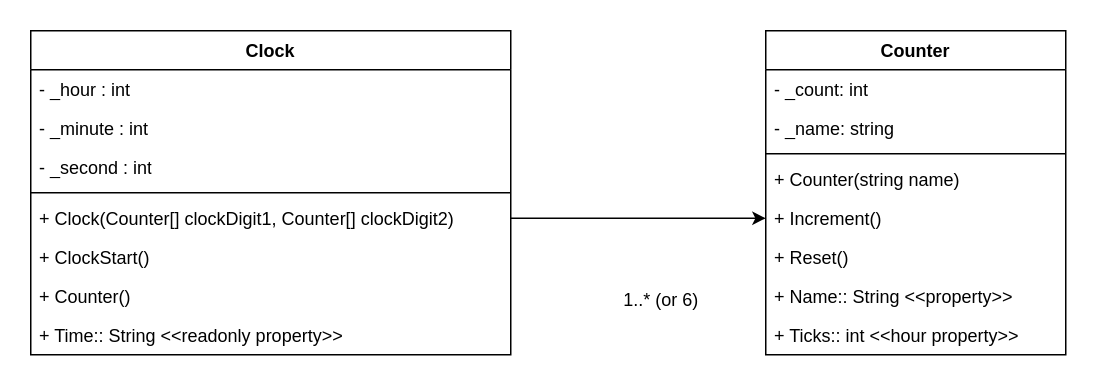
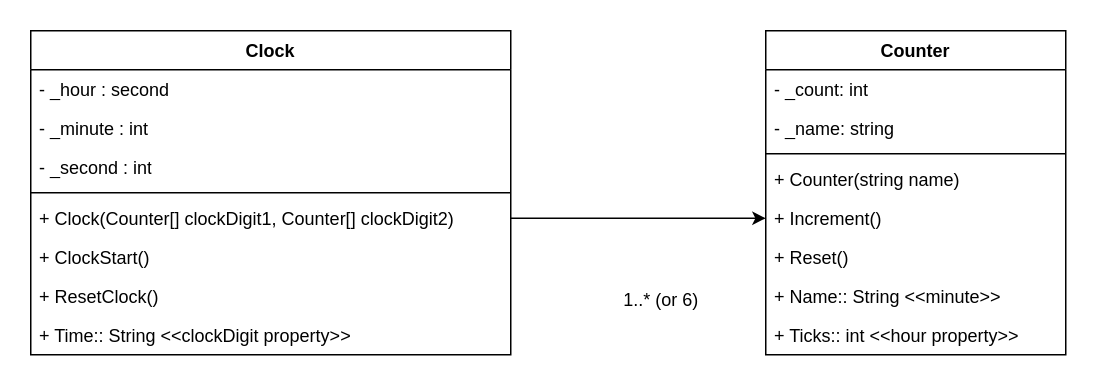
  <mxCell id="0" />
  <mxCell id="1" parent="0" />
  <mxCell id="2" value="" style="edgeStyle=orthogonalEdgeStyle;rounded=0;orthogonalLoop=1;jettySize=auto;html=1;exitX=1;exitY=0.5;exitDx=0;exitDy=0;" edge="1" parent="1" source="8" target="17"><mxGeometry relative="1" as="geometry" /></mxCell>
  <mxCell id="3" value="Clock" style="swimlane;fontStyle=1;align=center;verticalAlign=top;childLayout=stackLayout;horizontal=1;startSize=26;horizontalStack=0;resizeParent=1;resizeParentMax=0;resizeLast=0;collapsible=1;marginBottom=0;whiteSpace=wrap;html=1;" vertex="1" parent="1"><mxGeometry x="20" y="20" width="320" height="216" as="geometry" /></mxCell>
- <mxCell id="4" value="- _hour : int" style="text;strokeColor=none;fillColor=none;align=left;verticalAlign=top;spacingLeft=4;spacingRight=4;overflow=hidden;rotatable=0;points=[[0,0.5],[1,0.5]];portConstraint=eastwest;whiteSpace=wrap;html=1;" vertex="1" parent="3"><mxGeometry y="26" width="320" height="26" as="geometry" /></mxCell>
+ <mxCell id="4" value="- _hour : second" style="text;strokeColor=none;fillColor=none;align=left;verticalAlign=top;spacingLeft=4;spacingRight=4;overflow=hidden;rotatable=0;points=[[0,0.5],[1,0.5]];portConstraint=eastwest;whiteSpace=wrap;html=1;" vertex="1" parent="3"><mxGeometry y="26" width="320" height="26" as="geometry" /></mxCell>
  <mxCell id="5" value="- _minute : int" style="text;strokeColor=none;fillColor=none;align=left;verticalAlign=top;spacingLeft=4;spacingRight=4;overflow=hidden;rotatable=0;points=[[0,0.5],[1,0.5]];portConstraint=eastwest;whiteSpace=wrap;html=1;" vertex="1" parent="3"><mxGeometry y="52" width="320" height="26" as="geometry" /></mxCell>
  <mxCell id="6" value="- _second : int" style="text;strokeColor=none;fillColor=none;align=left;verticalAlign=top;spacingLeft=4;spacingRight=4;overflow=hidden;rotatable=0;points=[[0,0.5],[1,0.5]];portConstraint=eastwest;whiteSpace=wrap;html=1;" vertex="1" parent="3"><mxGeometry y="78" width="320" height="26" as="geometry" /></mxCell>
  <mxCell id="7" value="" style="line;strokeWidth=1;fillColor=none;align=left;verticalAlign=middle;spacingTop=-1;spacingLeft=3;spacingRight=3;rotatable=0;labelPosition=right;points=[];portConstraint=eastwest;strokeColor=inherit;" vertex="1" parent="3"><mxGeometry y="104" width="320" height="8" as="geometry" /></mxCell>
  <mxCell id="8" value="+ Clock(Counter[] clockDigit1, Counter[] clockDigit2)" style="text;strokeColor=none;fillColor=none;align=left;verticalAlign=top;spacingLeft=4;spacingRight=4;overflow=hidden;rotatable=0;points=[[0,0.5],[1,0.5]];portConstraint=eastwest;whiteSpace=wrap;html=1;" vertex="1" parent="3"><mxGeometry y="112" width="320" height="26" as="geometry" /></mxCell>
  <mxCell id="9" value="+ ClockStart()" style="text;strokeColor=none;fillColor=none;align=left;verticalAlign=top;spacingLeft=4;spacingRight=4;overflow=hidden;rotatable=0;points=[[0,0.5],[1,0.5]];portConstraint=eastwest;whiteSpace=wrap;html=1;" vertex="1" parent="3"><mxGeometry y="138" width="320" height="26" as="geometry" /></mxCell>
- <mxCell id="10" value="+ Counter()" style="text;strokeColor=none;fillColor=none;align=left;verticalAlign=top;spacingLeft=4;spacingRight=4;overflow=hidden;rotatable=0;points=[[0,0.5],[1,0.5]];portConstraint=eastwest;whiteSpace=wrap;html=1;" vertex="1" parent="3"><mxGeometry y="164" width="320" height="26" as="geometry" /></mxCell>
- <mxCell id="11" value="+ Time:: String &amp;lt;&amp;lt;readonly property&amp;gt;&amp;gt;" style="text;strokeColor=none;fillColor=none;align=left;verticalAlign=top;spacingLeft=4;spacingRight=4;overflow=hidden;rotatable=0;points=[[0,0.5],[1,0.5]];portConstraint=eastwest;whiteSpace=wrap;html=1;" vertex="1" parent="3"><mxGeometry y="190" width="320" height="26" as="geometry" /></mxCell>
+ <mxCell id="10" value="+ ResetClock()" style="text;strokeColor=none;fillColor=none;align=left;verticalAlign=top;spacingLeft=4;spacingRight=4;overflow=hidden;rotatable=0;points=[[0,0.5],[1,0.5]];portConstraint=eastwest;whiteSpace=wrap;html=1;" vertex="1" parent="3"><mxGeometry y="164" width="320" height="26" as="geometry" /></mxCell>
+ <mxCell id="11" value="+ Time:: String &amp;lt;&amp;lt;clockDigit property&amp;gt;&amp;gt;" style="text;strokeColor=none;fillColor=none;align=left;verticalAlign=top;spacingLeft=4;spacingRight=4;overflow=hidden;rotatable=0;points=[[0,0.5],[1,0.5]];portConstraint=eastwest;whiteSpace=wrap;html=1;" vertex="1" parent="3"><mxGeometry y="190" width="320" height="26" as="geometry" /></mxCell>
  <mxCell id="12" value="Counter" style="swimlane;fontStyle=1;align=center;verticalAlign=top;childLayout=stackLayout;horizontal=1;startSize=26;horizontalStack=0;resizeParent=1;resizeParentMax=0;resizeLast=0;collapsible=1;marginBottom=0;whiteSpace=wrap;html=1;" vertex="1" parent="1"><mxGeometry x="510" y="20" width="200" height="216" as="geometry" /></mxCell>
  <mxCell id="13" value="- _count: int&lt;br&gt;" style="text;strokeColor=none;fillColor=none;align=left;verticalAlign=top;spacingLeft=4;spacingRight=4;overflow=hidden;rotatable=0;points=[[0,0.5],[1,0.5]];portConstraint=eastwest;whiteSpace=wrap;html=1;" vertex="1" parent="12"><mxGeometry y="26" width="200" height="26" as="geometry" /></mxCell>
  <mxCell id="14" value="- _name: string" style="text;strokeColor=none;fillColor=none;align=left;verticalAlign=top;spacingLeft=4;spacingRight=4;overflow=hidden;rotatable=0;points=[[0,0.5],[1,0.5]];portConstraint=eastwest;whiteSpace=wrap;html=1;" vertex="1" parent="12"><mxGeometry y="52" width="200" height="26" as="geometry" /></mxCell>
  <mxCell id="15" value="" style="line;strokeWidth=1;fillColor=none;align=left;verticalAlign=middle;spacingTop=-1;spacingLeft=3;spacingRight=3;rotatable=0;labelPosition=right;points=[];portConstraint=eastwest;strokeColor=inherit;" vertex="1" parent="12"><mxGeometry y="78" width="200" height="8" as="geometry" /></mxCell>
  <mxCell id="16" value="+ Counter(string name)" style="text;strokeColor=none;fillColor=none;align=left;verticalAlign=top;spacingLeft=4;spacingRight=4;overflow=hidden;rotatable=0;points=[[0,0.5],[1,0.5]];portConstraint=eastwest;whiteSpace=wrap;html=1;" vertex="1" parent="12"><mxGeometry y="86" width="200" height="26" as="geometry" /></mxCell>
  <mxCell id="17" value="+ Increment()" style="text;strokeColor=none;fillColor=none;align=left;verticalAlign=top;spacingLeft=4;spacingRight=4;overflow=hidden;rotatable=0;points=[[0,0.5],[1,0.5]];portConstraint=eastwest;whiteSpace=wrap;html=1;" vertex="1" parent="12"><mxGeometry y="112" width="200" height="26" as="geometry" /></mxCell>
  <mxCell id="18" value="+ Reset()" style="text;strokeColor=none;fillColor=none;align=left;verticalAlign=top;spacingLeft=4;spacingRight=4;overflow=hidden;rotatable=0;points=[[0,0.5],[1,0.5]];portConstraint=eastwest;whiteSpace=wrap;html=1;" vertex="1" parent="12"><mxGeometry y="138" width="200" height="26" as="geometry" /></mxCell>
- <mxCell id="19" value="+ Name:: String &amp;lt;&amp;lt;property&amp;gt;&amp;gt;" style="text;strokeColor=none;fillColor=none;align=left;verticalAlign=top;spacingLeft=4;spacingRight=4;overflow=hidden;rotatable=0;points=[[0,0.5],[1,0.5]];portConstraint=eastwest;whiteSpace=wrap;html=1;" vertex="1" parent="12"><mxGeometry y="164" width="200" height="26" as="geometry" /></mxCell>
+ <mxCell id="19" value="+ Name:: String &amp;lt;&amp;lt;minute&amp;gt;&amp;gt;" style="text;strokeColor=none;fillColor=none;align=left;verticalAlign=top;spacingLeft=4;spacingRight=4;overflow=hidden;rotatable=0;points=[[0,0.5],[1,0.5]];portConstraint=eastwest;whiteSpace=wrap;html=1;" vertex="1" parent="12"><mxGeometry y="164" width="200" height="26" as="geometry" /></mxCell>
  <mxCell id="20" value="+ Ticks:: int &amp;lt;&amp;lt;hour property&amp;gt;&amp;gt;" style="text;strokeColor=none;fillColor=none;align=left;verticalAlign=top;spacingLeft=4;spacingRight=4;overflow=hidden;rotatable=0;points=[[0,0.5],[1,0.5]];portConstraint=eastwest;whiteSpace=wrap;html=1;" vertex="1" parent="12"><mxGeometry y="190" width="200" height="26" as="geometry" /></mxCell>
  <mxCell id="21" value="1..* (or 6)" style="text;html=1;align=center;verticalAlign=middle;resizable=0;points=[];autosize=1;strokeColor=none;fillColor=none;" vertex="1" parent="1"><mxGeometry x="405" y="185" width="70" height="30" as="geometry" /></mxCell>
